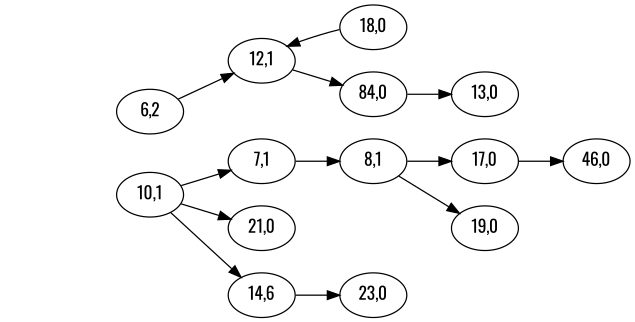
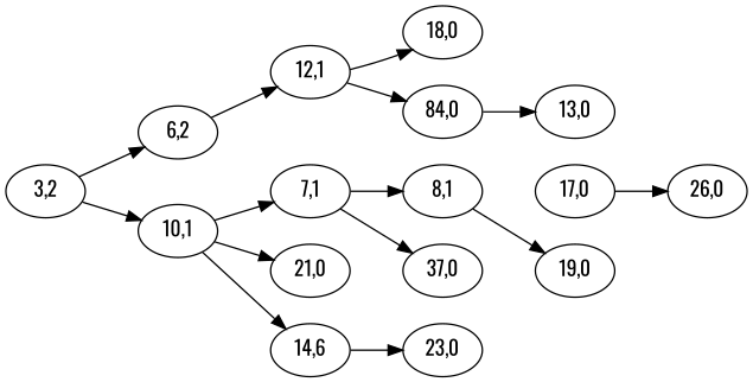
  digraph {
    fontname=Oswald
    ordering=out
    rankdir=LR
    node [fontname=Oswald]
    edge [fontname=Oswald]
+   "3,2"
    "6,2"
    "10,1"
    "12,1"
    "7,1"
    "21,0"
    n7 [label="14,6"]
    "18,0"
    n9 [label="84,0"]
    "8,1"
+   "37,0"
    n12 [label="13,0"]
    "17,0"
    "19,0"
-   "26,0" [label="46,0"]
+   "26,0"
    "23,0"
+   "3,2" -> "6,2"
+   "3,2" -> "10,1"
    "6,2" -> "12,1"
    "10,1" -> "7,1"
    "10,1" -> "21,0"
    "10,1" -> n7
-   "18,0" -> "12,1"
+   "12,1" -> "18,0"
    "12,1" -> n9
    "7,1" -> "8,1"
+   "7,1" -> "37,0"
    n7 -> "23,0"
    n9 -> n12
-   "8,1" -> "17,0"
    "8,1" -> "19,0"
    "17,0" -> "26,0"
  }
